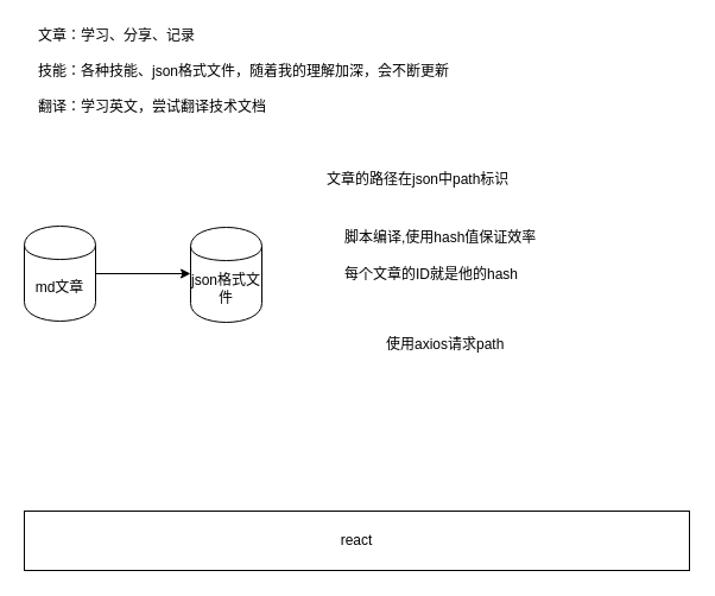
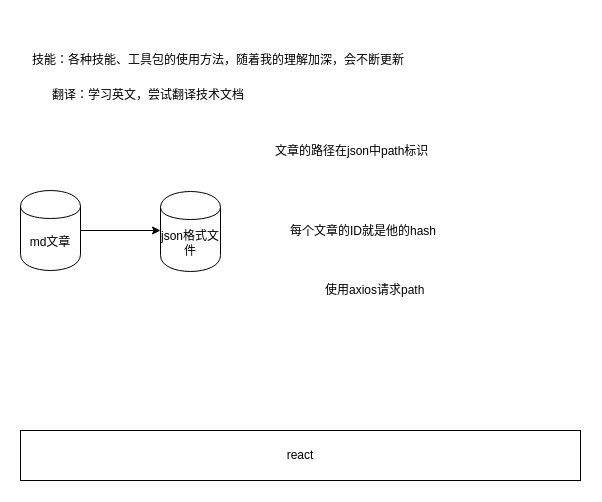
  <mxCell id="0" />
  <mxCell id="1" parent="0" />
  <mxCell id="2" value="md文章" style="shape=cylinder;whiteSpace=wrap;html=1;boundedLbl=1;backgroundOutline=1;" parent="1" vertex="1"><mxGeometry x="20" y="190" width="60" height="80" as="geometry" /></mxCell>
  <mxCell id="3" value="react" style="rounded=0;whiteSpace=wrap;html=1;" parent="1" vertex="1"><mxGeometry x="20" y="430" width="560" height="50" as="geometry" /></mxCell>
  <mxCell id="4" value="" style="endArrow=classic;html=1;" parent="1" edge="1"><mxGeometry width="50" height="50" relative="1" as="geometry"><mxPoint x="80" y="230" as="sourcePoint" /><mxPoint x="160" y="230" as="targetPoint" /></mxGeometry></mxCell>
  <mxCell id="5" value="json格式文件" style="shape=cylinder;whiteSpace=wrap;html=1;boundedLbl=1;backgroundOutline=1;" parent="1" vertex="1"><mxGeometry x="160" y="191" width="60" height="80" as="geometry" /></mxCell>
- <mxCell id="6" value="&lt;font style=&quot;font-size: 12px&quot;&gt;脚本编译,使用hash值保证效率&lt;/font&gt;" style="text;html=1;strokeColor=none;fillColor=none;align=left;verticalAlign=middle;whiteSpace=wrap;rounded=0;" parent="1" vertex="1"><mxGeometry x="288" y="190" width="200" height="20" as="geometry" /></mxCell>
  <mxCell id="7" value="每个文章的ID就是他的hash" style="text;html=1;strokeColor=none;fillColor=none;align=left;verticalAlign=middle;whiteSpace=wrap;rounded=0;" parent="1" vertex="1"><mxGeometry x="288" y="220.5" width="210" height="20" as="geometry" /></mxCell>
  <mxCell id="8" value="文章的路径在json中path标识" style="text;html=1;strokeColor=none;fillColor=none;align=left;verticalAlign=middle;whiteSpace=wrap;rounded=0;" parent="1" vertex="1"><mxGeometry x="273" y="141" width="190" height="20" as="geometry" /></mxCell>
  <mxCell id="9" value="使用axios请求path" style="text;html=1;resizable=0;points=[];autosize=1;align=left;verticalAlign=top;spacingTop=-4;" parent="1" vertex="1"><mxGeometry x="323" y="280" width="110" height="20" as="geometry" /></mxCell>
- <mxCell id="10" value="翻译：学习英文，尝试翻译技术文档" style="text;html=1;strokeColor=none;fillColor=none;align=left;verticalAlign=middle;whiteSpace=wrap;rounded=0;" parent="1" vertex="1"><mxGeometry x="30" y="80" width="470" height="20" as="geometry" /></mxCell>
- <mxCell id="11" value="技能：各种技能、json格式文件，随着我的理解加深，会不断更新" style="text;html=1;strokeColor=none;fillColor=none;align=left;verticalAlign=middle;whiteSpace=wrap;rounded=0;" parent="1" vertex="1"><mxGeometry x="30" y="50" width="470" height="20" as="geometry" /></mxCell>
- <mxCell id="12" value="文章：学习、分享、记录" style="text;html=1;strokeColor=none;fillColor=none;align=left;verticalAlign=middle;whiteSpace=wrap;rounded=0;" parent="1" vertex="1"><mxGeometry x="30" y="20" width="470" height="20" as="geometry" /></mxCell>
+ <mxCell id="10" value="翻译：学习英文，尝试翻译技术文档" style="text;html=1;strokeColor=none;fillColor=none;align=left;verticalAlign=middle;whiteSpace=wrap;rounded=0;" parent="1" vertex="1"><mxGeometry x="50" y="85" width="470" height="20" as="geometry" /></mxCell>
+ <mxCell id="11" value="技能：各种技能、工具包的使用方法，随着我的理解加深，会不断更新" style="text;html=1;strokeColor=none;fillColor=none;align=left;verticalAlign=middle;whiteSpace=wrap;rounded=0;" parent="1" vertex="1"><mxGeometry x="30" y="50" width="470" height="20" as="geometry" /></mxCell>
